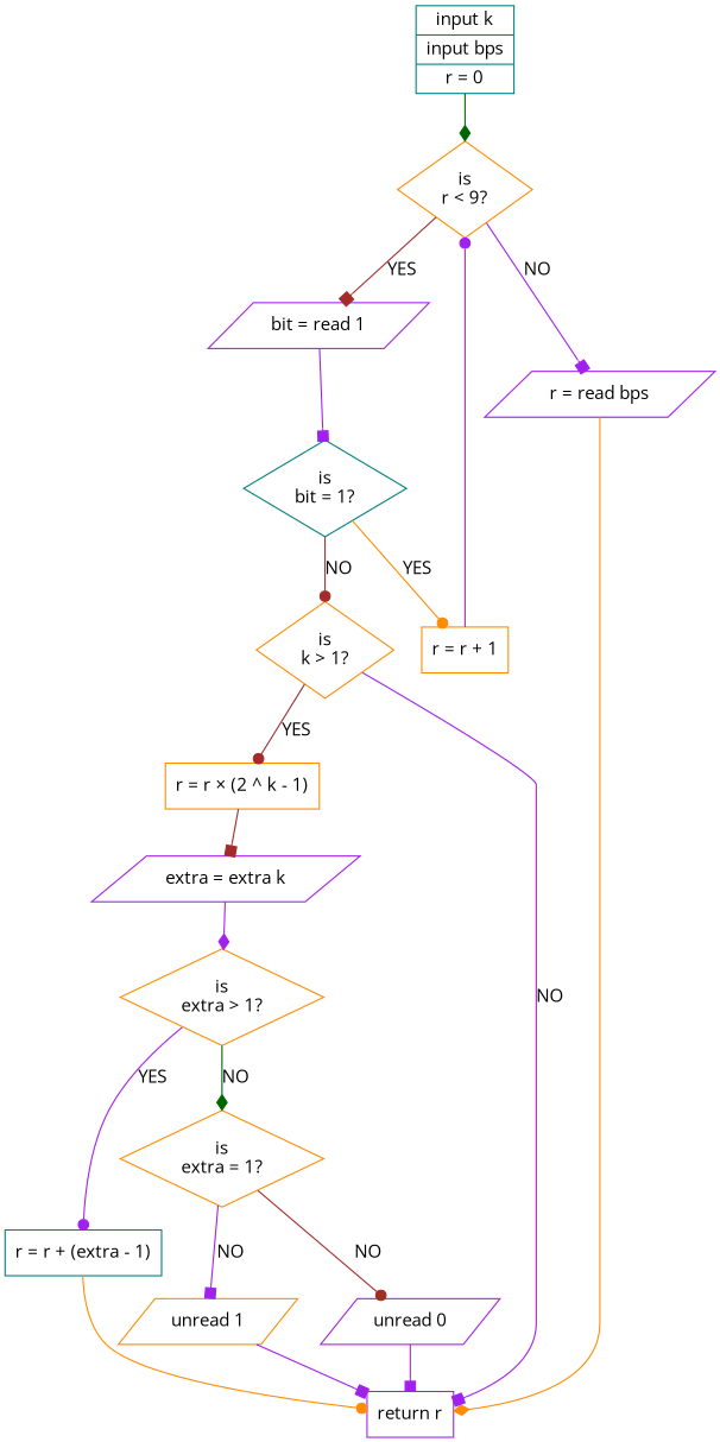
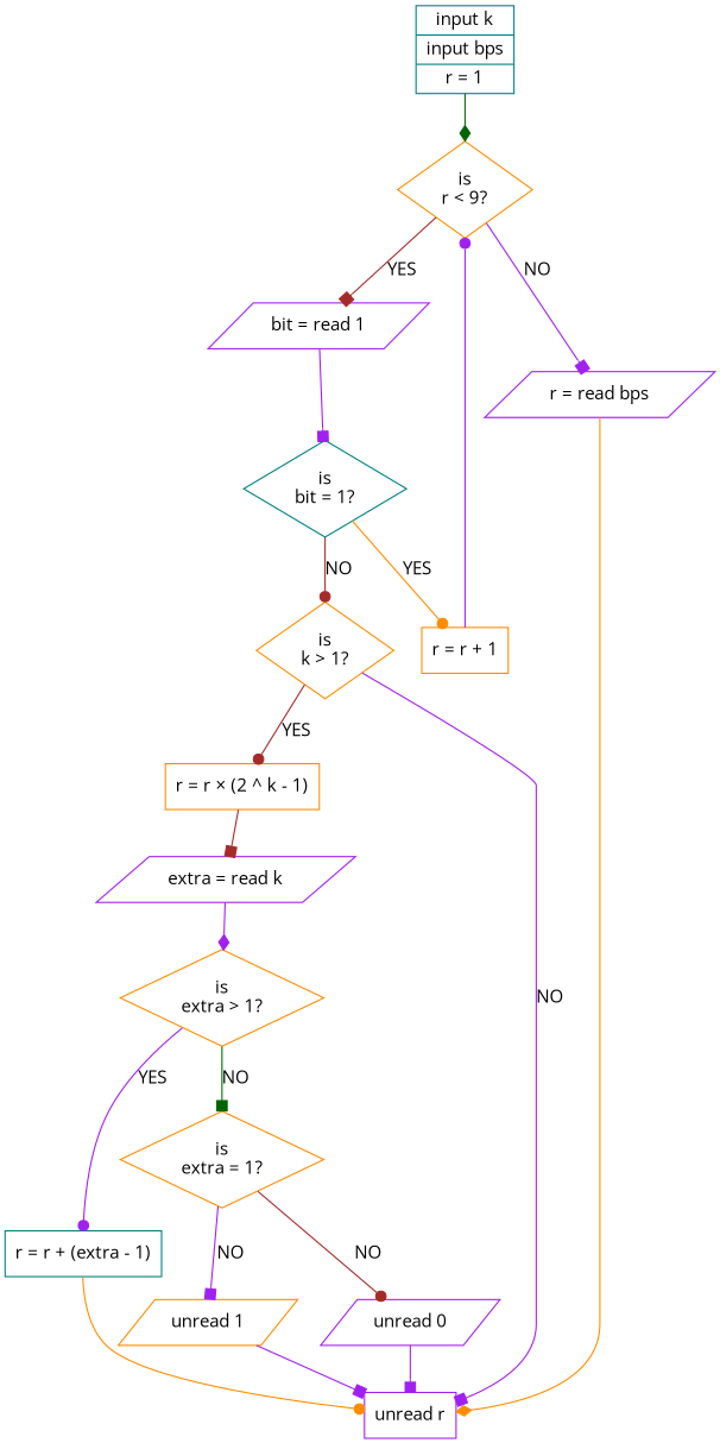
  digraph {
    fontname="Open Sans"
    node [color=darkorange fontname="Open Sans" shape=diamond]
    edge [arrowhead=box color=purple fontname="Open Sans"]
-   n1 [color=teal label="{input k|input bps|r = 0}" shape=record]
+   n1 [color=teal label="{input k|input bps|r = 1}" shape=record]
    n2 [label="is\nr < 9?"]
    n3 [color=purple label="bit = read 1" shape=parallelogram]
    n4 [color=purple label="r = read bps" shape=parallelogram]
    n5 [color=teal label="is\nbit = 1?"]
-   n6 [color=purple label="return r" shape=rect]
+   n6 [color=purple label="unread r" shape=rect]
    n7 [label="r = r + 1" shape=rect]
    n8 [label="is\nk > 1?"]
    n9 [label="r = r × (2 ^ k - 1)" shape=rect]
-   n10 [color=purple label="extra = extra k" shape=parallelogram]
+   n10 [color=purple label="extra = read k" shape=parallelogram]
    n11 [label="is\nextra > 1?"]
    n12 [label="is\nextra = 1?"]
    n13 [color=teal label="r = r + (extra - 1)" shape=rect]
    n14 [label="unread 1" shape=parallelogram]
    n15 [color=purple label="unread 0" shape=parallelogram]
    n1 -> n2 [arrowhead=diamond color=darkgreen]
    n2 -> n3 [color=brown label=YES]
    n2 -> n4 [label=NO]
    n3 -> n5
    n4 -> n6 [arrowhead=diamond color=darkorange]
    n5 -> n7 [arrowhead=dot color=darkorange label=YES]
    n5 -> n8 [arrowhead=dot color=brown label=NO]
    n7 -> n2 [arrowhead=dot]
    n8 -> n6 [label=NO]
    n8 -> n9 [arrowhead=dot color=brown label=YES]
    n9 -> n10 [color=brown]
    n10 -> n11 [arrowhead=diamond]
-   n11 -> n12 [arrowhead=diamond color=darkgreen label=NO]
+   n11 -> n12 [color=darkgreen label=NO]
    n11 -> n13 [arrowhead=dot label=YES]
    n12 -> n14 [label=NO]
    n12 -> n15 [arrowhead=dot color=brown label=NO]
    n13 -> n6 [arrowhead=dot color=darkorange]
    n14 -> n6
    n15 -> n6
  }
